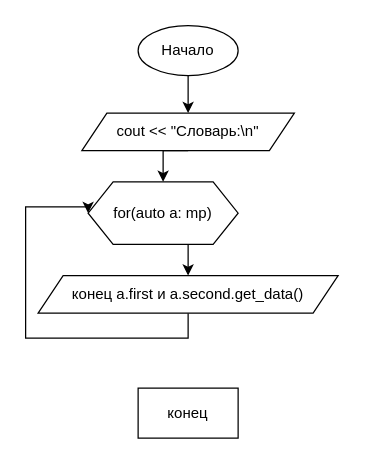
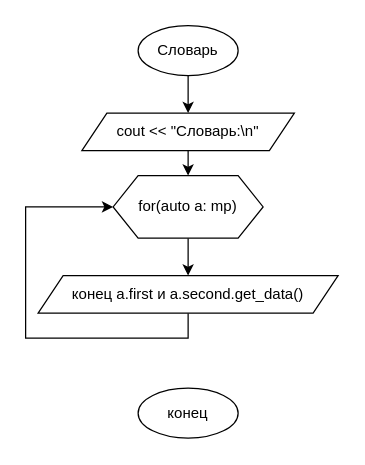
  <mxCell id="0" />
  <mxCell id="1" parent="0" />
  <mxCell id="2" style="edgeStyle=orthogonalEdgeStyle;rounded=0;orthogonalLoop=1;jettySize=auto;html=1;exitX=0.5;exitY=1;exitDx=0;exitDy=0;entryX=0.5;entryY=0;entryDx=0;entryDy=0;" edge="1" parent="1" source="3" target="5"><mxGeometry relative="1" as="geometry" /></mxCell>
- <mxCell id="3" value="Начало" style="ellipse;whiteSpace=wrap;html=1;" vertex="1" parent="1"><mxGeometry x="110" y="20" width="80" height="40" as="geometry" /></mxCell>
+ <mxCell id="3" value="Словарь" style="ellipse;whiteSpace=wrap;html=1;" vertex="1" parent="1"><mxGeometry x="110" y="20" width="80" height="40" as="geometry" /></mxCell>
  <mxCell id="4" style="edgeStyle=orthogonalEdgeStyle;rounded=0;orthogonalLoop=1;jettySize=auto;html=1;exitX=0.5;exitY=1;exitDx=0;exitDy=0;entryX=0.5;entryY=0;entryDx=0;entryDy=0;" edge="1" parent="1" source="5" target="7"><mxGeometry relative="1" as="geometry" /></mxCell>
  <mxCell id="5" value="cout &amp;lt;&amp;lt; &quot;Словарь:\n&quot;" style="shape=parallelogram;perimeter=parallelogramPerimeter;whiteSpace=wrap;html=1;fixedSize=1;" vertex="1" parent="1"><mxGeometry x="65" y="90" width="170" height="30" as="geometry" /></mxCell>
  <mxCell id="6" style="edgeStyle=orthogonalEdgeStyle;rounded=0;orthogonalLoop=1;jettySize=auto;html=1;exitX=0.5;exitY=1;exitDx=0;exitDy=0;entryX=0.5;entryY=0;entryDx=0;entryDy=0;" edge="1" parent="1" source="7" target="9"><mxGeometry relative="1" as="geometry" /></mxCell>
- <mxCell id="7" value="for(auto a: mp)" style="shape=hexagon;perimeter=hexagonPerimeter2;whiteSpace=wrap;html=1;fixedSize=1;size=20;" vertex="1" parent="1"><mxGeometry x="70" y="145" width="120" height="50" as="geometry" /></mxCell>
+ <mxCell id="7" value="for(auto a: mp)" style="shape=hexagon;perimeter=hexagonPerimeter2;whiteSpace=wrap;html=1;fixedSize=1;size=20;" vertex="1" parent="1"><mxGeometry x="90" y="140" width="120" height="50" as="geometry" /></mxCell>
  <mxCell id="8" style="edgeStyle=orthogonalEdgeStyle;rounded=0;orthogonalLoop=1;jettySize=auto;html=1;exitX=0.5;exitY=1;exitDx=0;exitDy=0;entryX=0;entryY=0.5;entryDx=0;entryDy=0;" edge="1" parent="1" source="9" target="7"><mxGeometry relative="1" as="geometry"><Array as="points"><mxPoint x="150" y="270" /><mxPoint x="20" y="270" /><mxPoint x="20" y="165" /></Array></mxGeometry></mxCell>
  <mxCell id="9" value="конец a.first и a.second.get_data()" style="shape=parallelogram;perimeter=parallelogramPerimeter;whiteSpace=wrap;html=1;fixedSize=1;" vertex="1" parent="1"><mxGeometry x="30" y="220" width="240" height="30" as="geometry" /></mxCell>
- <mxCell id="10" value="конец" style="whiteSpace=wrap;html=1;rounded=0;" vertex="1" parent="1"><mxGeometry x="110" y="310" width="80" height="40" as="geometry" /></mxCell>
+ <mxCell id="10" value="конец" style="ellipse;whiteSpace=wrap;html=1;" vertex="1" parent="1"><mxGeometry x="110" y="310" width="80" height="40" as="geometry" /></mxCell>
